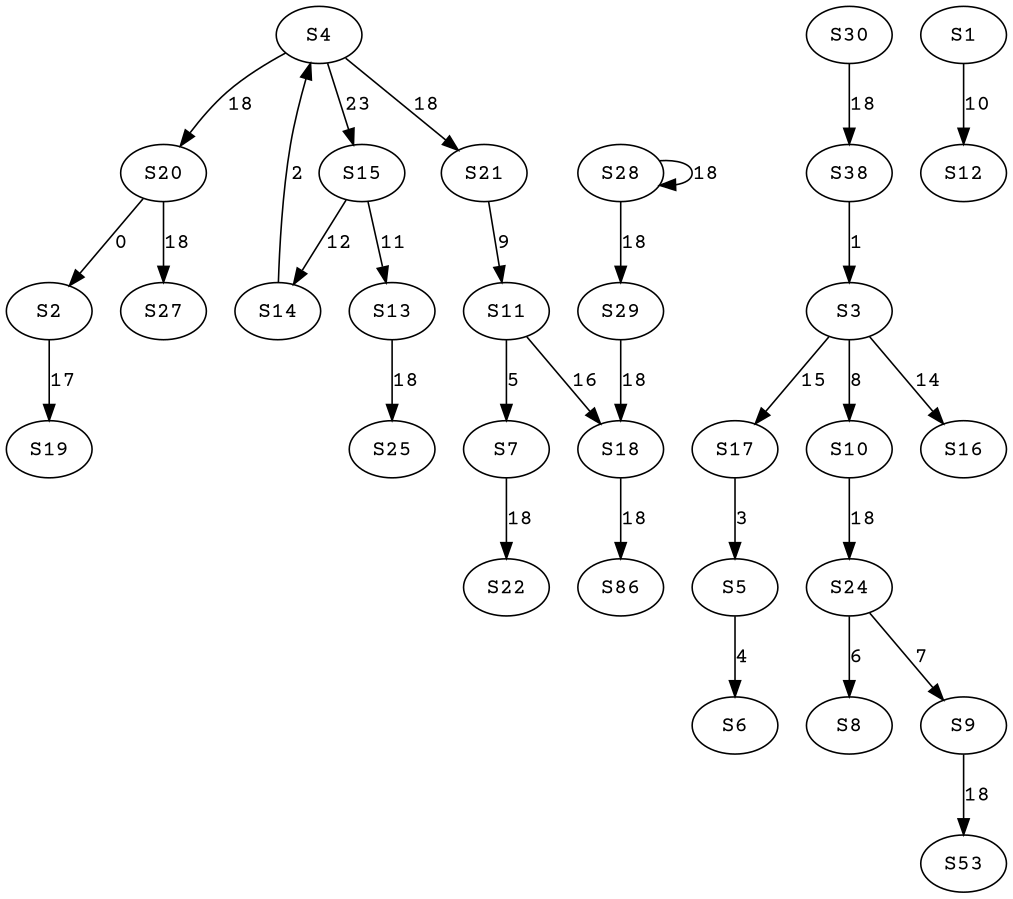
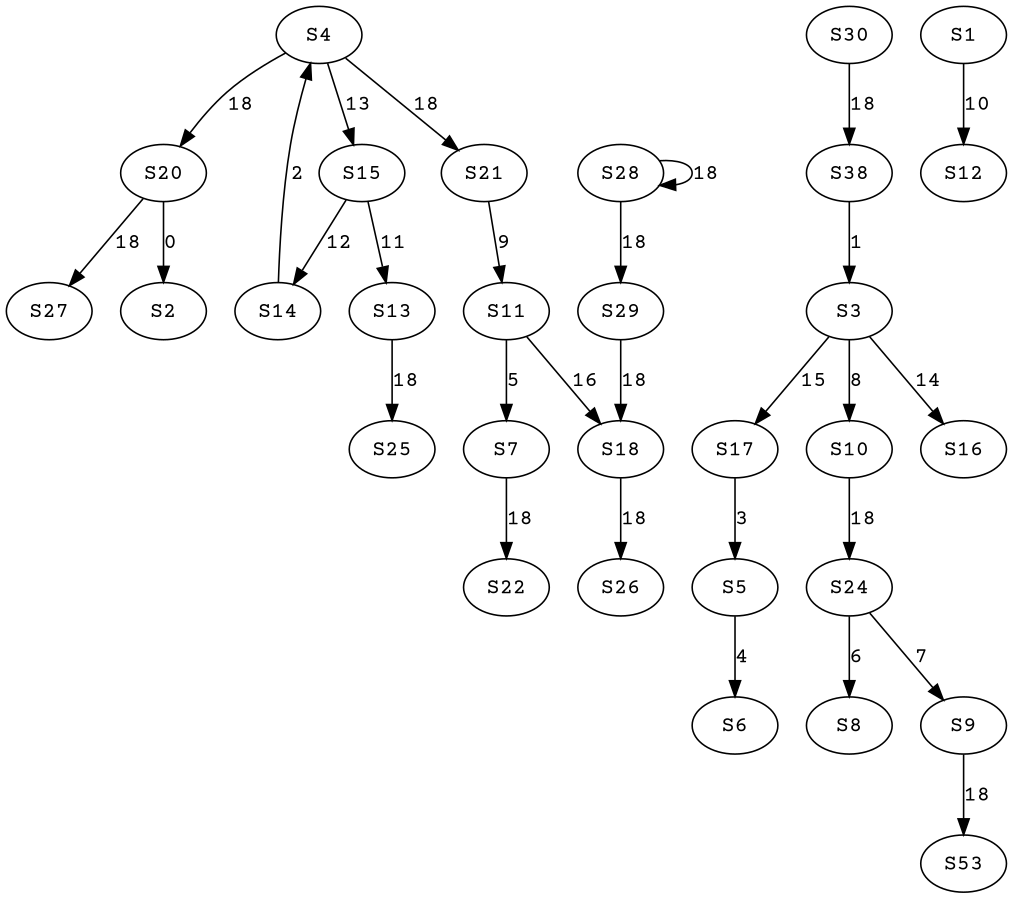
  strict digraph {
    fontname="Courier Prime"
    node [fontname="Courier Prime"]
    edge [fontname="Courier Prime"]
    S20
    S2
    S27
-   S19
    n5 [label=S38]
    S3
    S17
    S10
    S16
    S5
    S24
    S14
    S4
    S21
    S15
    S11
    S13
    S6
    S7
    S18
    S22
-   S26 [label=S86]
+   S26
    S8
    S9
    n25 [label=S53]
    S1
    S12
    S25
    S28
    S29
    S30
    S20 -> S2 [label=0]
    S20 -> S27 [label=18]
-   S2 -> S19 [label=17]
    n5 -> S3 [label=1]
    S3 -> S17 [label=15]
    S3 -> S10 [label=8]
    S3 -> S16 [label=14]
    S17 -> S5 [label=3]
    S10 -> S24 [label=18]
    S5 -> S6 [label=4]
    S24 -> S8 [label=6]
    S24 -> S9 [label=7]
    S14 -> S4 [label=2]
    S4 -> S20 [label=18]
    S4 -> S21 [label=18]
-   S4 -> S15 [label=23]
+   S4 -> S15 [label=13]
    S21 -> S11 [label=9]
    S15 -> S14 [label=12]
    S15 -> S13 [label=11]
    S11 -> S7 [label=5]
    S11 -> S18 [label=16]
    S13 -> S25 [label=18]
    S7 -> S22 [label=18]
    S18 -> S26 [label=18]
    S9 -> n25 [label=18]
    S1 -> S12 [label=10]
    S28 -> S28 [label=18]
    S28 -> S29 [label=18]
    S29 -> S18 [label=18]
    S30 -> n5 [label=18]
  }
